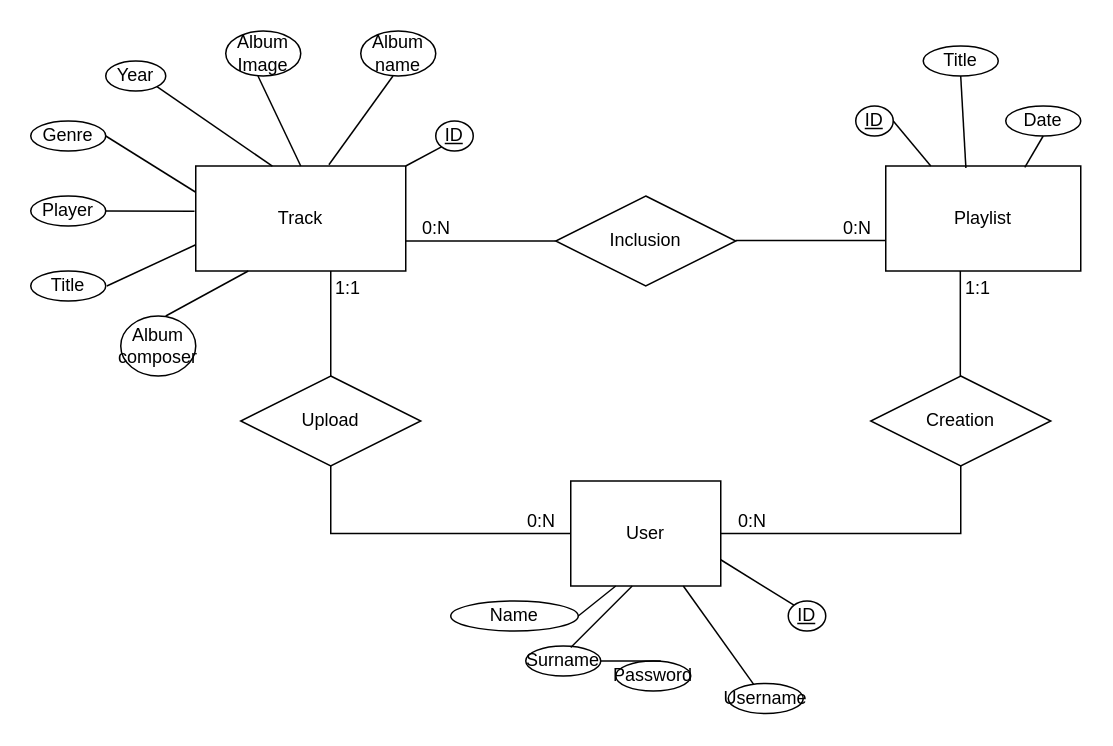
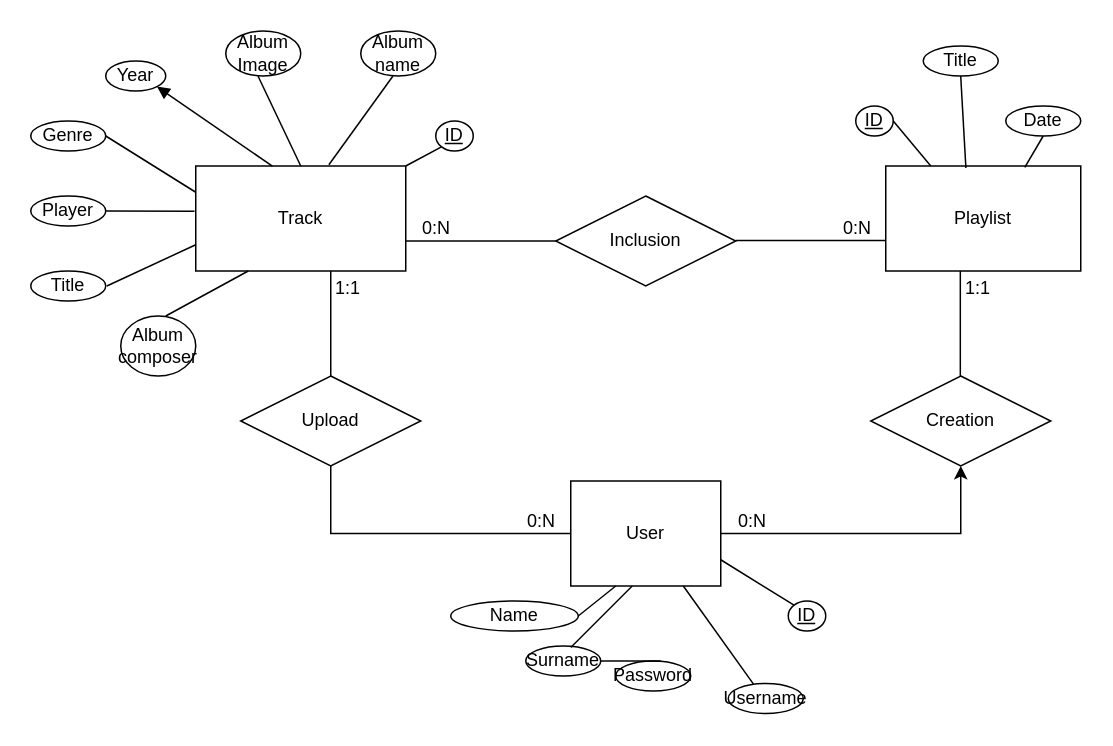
  <mxCell id="0" />
  <mxCell id="1" parent="0" />
  <mxCell id="2" value="Track" style="whiteSpace=wrap;html=1;align=center;" vertex="1" parent="1"><mxGeometry x="130" y="110" width="140" height="70" as="geometry" /></mxCell>
  <mxCell id="3" value="Playlist" style="whiteSpace=wrap;html=1;align=center;" vertex="1" parent="1"><mxGeometry x="590" y="110" width="130" height="70" as="geometry" /></mxCell>
  <mxCell id="4" value="User" style="whiteSpace=wrap;html=1;align=center;" vertex="1" parent="1"><mxGeometry x="380" y="320" width="100" height="70" as="geometry" /></mxCell>
  <mxCell id="5" value="Upload" style="shape=rhombus;perimeter=rhombusPerimeter;whiteSpace=wrap;html=1;align=center;" vertex="1" parent="1"><mxGeometry x="160" y="250" width="120" height="60" as="geometry" /></mxCell>
  <mxCell id="6" value="Creation" style="shape=rhombus;perimeter=rhombusPerimeter;whiteSpace=wrap;html=1;align=center;" vertex="1" parent="1"><mxGeometry x="580" y="250" width="120" height="60" as="geometry" /></mxCell>
  <mxCell id="7" value="Inclusion" style="shape=rhombus;perimeter=rhombusPerimeter;whiteSpace=wrap;html=1;align=center;" vertex="1" parent="1"><mxGeometry x="370" y="130" width="120" height="60" as="geometry" /></mxCell>
  <mxCell id="8" value="" style="endArrow=none;html=1;rounded=0;entryX=0;entryY=0.5;entryDx=0;entryDy=0;" edge="1" parent="1" target="4"><mxGeometry relative="1" as="geometry"><mxPoint x="220" y="310" as="sourcePoint" /><mxPoint x="380" y="310" as="targetPoint" /><Array as="points"><mxPoint x="220" y="355" /></Array></mxGeometry></mxCell>
  <mxCell id="9" value="0:N" style="resizable=0;html=1;align=right;verticalAlign=bottom;" connectable="0" vertex="1" parent="8"><mxGeometry x="1" relative="1" as="geometry"><mxPoint x="-10.29" as="offset" /></mxGeometry></mxCell>
- <mxCell id="10" value="" style="endArrow=none;html=1;rounded=0;entryX=0.5;entryY=1;entryDx=0;entryDy=0;exitX=1;exitY=0.5;exitDx=0;exitDy=0;" edge="1" parent="1" source="4" target="6"><mxGeometry relative="1" as="geometry"><mxPoint x="480" y="340" as="sourcePoint" /><mxPoint x="640" y="370" as="targetPoint" /><Array as="points"><mxPoint x="640" y="355" /></Array></mxGeometry></mxCell>
+ <mxCell id="10" value="" style="endArrow=classic;html=1;rounded=0;entryX=0.5;entryY=1;entryDx=0;entryDy=0;exitX=1;exitY=0.5;exitDx=0;exitDy=0;" edge="1" parent="1" source="4" target="6"><mxGeometry relative="1" as="geometry"><mxPoint x="480" y="340" as="sourcePoint" /><mxPoint x="640" y="370" as="targetPoint" /><Array as="points"><mxPoint x="640" y="355" /></Array></mxGeometry></mxCell>
  <mxCell id="11" value="0:N" style="resizable=0;html=1;align=left;verticalAlign=bottom;" connectable="0" vertex="1" parent="10"><mxGeometry x="-1" relative="1" as="geometry"><mxPoint x="10" as="offset" /></mxGeometry></mxCell>
  <mxCell id="12" value="" style="endArrow=none;html=1;rounded=0;" edge="1" parent="1"><mxGeometry relative="1" as="geometry"><mxPoint x="220" y="250" as="sourcePoint" /><mxPoint x="220" y="180" as="targetPoint" /></mxGeometry></mxCell>
  <mxCell id="13" value="1:1" style="resizable=0;html=1;align=right;verticalAlign=bottom;" connectable="0" vertex="1" parent="12"><mxGeometry x="1" relative="1" as="geometry"><mxPoint x="20" y="20.29" as="offset" /></mxGeometry></mxCell>
  <mxCell id="14" value="" style="endArrow=none;html=1;rounded=0;" edge="1" parent="1"><mxGeometry relative="1" as="geometry"><mxPoint x="639.71" y="250" as="sourcePoint" /><mxPoint x="639.71" y="180" as="targetPoint" /></mxGeometry></mxCell>
  <mxCell id="15" value="1:1" style="resizable=0;html=1;align=right;verticalAlign=bottom;" connectable="0" vertex="1" parent="14"><mxGeometry x="1" relative="1" as="geometry"><mxPoint x="20.29" y="20.29" as="offset" /></mxGeometry></mxCell>
  <mxCell id="16" value="" style="endArrow=none;html=1;rounded=0;exitX=0;exitY=0.5;exitDx=0;exitDy=0;" edge="1" parent="1" source="7"><mxGeometry relative="1" as="geometry"><mxPoint x="270" y="230" as="sourcePoint" /><mxPoint x="270" y="160" as="targetPoint" /></mxGeometry></mxCell>
  <mxCell id="17" value="0:N" style="resizable=0;html=1;align=right;verticalAlign=bottom;" connectable="0" vertex="1" parent="16"><mxGeometry x="1" relative="1" as="geometry"><mxPoint x="30" as="offset" /></mxGeometry></mxCell>
  <mxCell id="18" value="" style="endArrow=none;html=1;rounded=0;exitX=0;exitY=0.5;exitDx=0;exitDy=0;" edge="1" parent="1"><mxGeometry relative="1" as="geometry"><mxPoint x="590" y="159.71" as="sourcePoint" /><mxPoint x="490" y="159.71" as="targetPoint" /></mxGeometry></mxCell>
  <mxCell id="19" value="0:N" style="resizable=0;html=1;align=left;verticalAlign=bottom;" connectable="0" vertex="1" parent="18"><mxGeometry x="-1" relative="1" as="geometry"><mxPoint x="-30" y="0.29" as="offset" /></mxGeometry></mxCell>
  <mxCell id="20" value="Genre" style="ellipse;whiteSpace=wrap;html=1;align=center;" vertex="1" parent="1"><mxGeometry x="20" y="80" width="50" height="20" as="geometry" /></mxCell>
  <mxCell id="21" value="Album name" style="ellipse;whiteSpace=wrap;html=1;align=center;" vertex="1" parent="1"><mxGeometry x="240" y="20" width="50" height="30" as="geometry" /></mxCell>
  <mxCell id="22" value="Album Image" style="ellipse;whiteSpace=wrap;html=1;align=center;" vertex="1" parent="1"><mxGeometry x="150" y="20" width="50" height="30" as="geometry" /></mxCell>
  <mxCell id="23" value="Album composer" style="ellipse;whiteSpace=wrap;html=1;align=center;" vertex="1" parent="1"><mxGeometry x="80" y="210" width="50" height="40" as="geometry" /></mxCell>
  <mxCell id="24" value="&lt;div&gt;Year&lt;/div&gt;" style="ellipse;whiteSpace=wrap;html=1;align=center;" vertex="1" parent="1"><mxGeometry x="70" y="40" width="40" height="20" as="geometry" /></mxCell>
  <mxCell id="25" value="Player" style="ellipse;whiteSpace=wrap;html=1;align=center;" vertex="1" parent="1"><mxGeometry x="20" y="130" width="50" height="20" as="geometry" /></mxCell>
  <mxCell id="26" value="Title" style="ellipse;whiteSpace=wrap;html=1;align=center;" vertex="1" parent="1"><mxGeometry x="20" y="180" width="50" height="20" as="geometry" /></mxCell>
  <mxCell id="27" value="ID" style="ellipse;whiteSpace=wrap;html=1;align=center;fontStyle=4;" vertex="1" parent="1"><mxGeometry x="290" y="80" width="25" height="20" as="geometry" /></mxCell>
  <mxCell id="28" value="ID" style="ellipse;whiteSpace=wrap;html=1;align=center;fontStyle=4;" vertex="1" parent="1"><mxGeometry x="570" y="70" width="25" height="20" as="geometry" /></mxCell>
  <mxCell id="29" value="ID" style="ellipse;whiteSpace=wrap;html=1;align=center;fontStyle=4;" vertex="1" parent="1"><mxGeometry x="525" y="400" width="25" height="20" as="geometry" /></mxCell>
  <mxCell id="30" value="Username" style="ellipse;whiteSpace=wrap;html=1;align=center;" vertex="1" parent="1"><mxGeometry x="485" y="455" width="50" height="20" as="geometry" /></mxCell>
  <mxCell id="31" value="Name" style="ellipse;whiteSpace=wrap;html=1;align=center;" vertex="1" parent="1"><mxGeometry x="300" y="400" width="85" height="20" as="geometry" /></mxCell>
  <mxCell id="32" value="Surname" style="ellipse;whiteSpace=wrap;html=1;align=center;" vertex="1" parent="1"><mxGeometry x="350" y="430" width="50" height="20" as="geometry" /></mxCell>
  <mxCell id="33" value="Password" style="ellipse;whiteSpace=wrap;html=1;align=center;" vertex="1" parent="1"><mxGeometry x="410" y="440" width="50" height="20" as="geometry" /></mxCell>
  <mxCell id="34" value="Title" style="ellipse;whiteSpace=wrap;html=1;align=center;" vertex="1" parent="1"><mxGeometry x="615" y="30" width="50" height="20" as="geometry" /></mxCell>
  <mxCell id="35" value="Date" style="ellipse;whiteSpace=wrap;html=1;align=center;" vertex="1" parent="1"><mxGeometry x="670" y="70" width="50" height="20" as="geometry" /></mxCell>
- <mxCell id="36" value="" style="endArrow=none;html=1;exitX=0.365;exitY=0.002;exitDx=0;exitDy=0;exitPerimeter=0;entryX=1;entryY=1;entryDx=0;entryDy=0;" edge="1" parent="1" source="2" target="24"><mxGeometry width="50" height="50" relative="1" as="geometry"><mxPoint x="60" y="105" as="sourcePoint" /><mxPoint x="110" y="55" as="targetPoint" /></mxGeometry></mxCell>
+ <mxCell id="36" value="" style="endArrow=block;html=1;exitX=0.365;exitY=0.002;exitDx=0;exitDy=0;exitPerimeter=0;entryX=1;entryY=1;entryDx=0;entryDy=0;" edge="1" parent="1" source="2" target="24"><mxGeometry width="50" height="50" relative="1" as="geometry"><mxPoint x="60" y="105" as="sourcePoint" /><mxPoint x="110" y="55" as="targetPoint" /></mxGeometry></mxCell>
  <mxCell id="37" value="" style="endArrow=none;html=1;exitX=0;exitY=0.75;exitDx=0;exitDy=0;entryX=1;entryY=1;entryDx=0;entryDy=0;" edge="1" parent="1" source="2"><mxGeometry width="50" height="50" relative="1" as="geometry"><mxPoint x="139.25" y="243.04" as="sourcePoint" /><mxPoint x="70.743" y="190.005" as="targetPoint" /></mxGeometry></mxCell>
  <mxCell id="38" value="" style="endArrow=none;html=1;exitX=0;exitY=0.25;exitDx=0;exitDy=0;entryX=1;entryY=1;entryDx=0;entryDy=0;" edge="1" parent="1" source="2"><mxGeometry width="50" height="50" relative="1" as="geometry"><mxPoint x="138.51" y="143.04" as="sourcePoint" /><mxPoint x="70.003" y="90.005" as="targetPoint" /></mxGeometry></mxCell>
  <mxCell id="39" value="" style="endArrow=none;html=1;exitX=0.25;exitY=1;exitDx=0;exitDy=0;entryX=1;entryY=1;entryDx=0;entryDy=0;" edge="1" parent="1" source="2"><mxGeometry width="50" height="50" relative="1" as="geometry"><mxPoint x="178.51" y="263.04" as="sourcePoint" /><mxPoint x="110.003" y="210.005" as="targetPoint" /></mxGeometry></mxCell>
  <mxCell id="40" value="" style="endArrow=none;html=1;exitX=-0.006;exitY=0.431;exitDx=0;exitDy=0;exitPerimeter=0;entryX=1;entryY=0.5;entryDx=0;entryDy=0;" edge="1" parent="1" source="2" target="25"><mxGeometry width="50" height="50" relative="1" as="geometry"><mxPoint x="138.51" y="190" as="sourcePoint" /><mxPoint x="80" y="137" as="targetPoint" /></mxGeometry></mxCell>
  <mxCell id="41" value="" style="endArrow=none;html=1;exitX=1;exitY=0;exitDx=0;exitDy=0;entryX=0;entryY=1;entryDx=0;entryDy=0;" edge="1" parent="1" source="2" target="27"><mxGeometry width="50" height="50" relative="1" as="geometry"><mxPoint x="358.51" y="150" as="sourcePoint" /><mxPoint x="290.003" y="96.965" as="targetPoint" /></mxGeometry></mxCell>
  <mxCell id="42" value="" style="endArrow=none;html=1;entryX=1;entryY=1;entryDx=0;entryDy=0;exitX=0.634;exitY=-0.012;exitDx=0;exitDy=0;exitPerimeter=0;" edge="1" parent="1" source="2"><mxGeometry width="50" height="50" relative="1" as="geometry"><mxPoint x="220" y="103" as="sourcePoint" /><mxPoint x="261.493" y="50.005" as="targetPoint" /></mxGeometry></mxCell>
  <mxCell id="43" value="" style="endArrow=none;html=1;entryX=1;entryY=1;entryDx=0;entryDy=0;exitX=0.5;exitY=0;exitDx=0;exitDy=0;" edge="1" parent="1" source="2"><mxGeometry width="50" height="50" relative="1" as="geometry"><mxPoint x="203" y="107" as="sourcePoint" /><mxPoint x="171.493" y="50.005" as="targetPoint" /></mxGeometry></mxCell>
  <mxCell id="44" value="" style="endArrow=none;html=1;exitX=0.231;exitY=0;exitDx=0;exitDy=0;exitPerimeter=0;" edge="1" parent="1" source="3"><mxGeometry width="50" height="50" relative="1" as="geometry"><mxPoint x="545" y="130" as="sourcePoint" /><mxPoint x="595" y="80" as="targetPoint" /></mxGeometry></mxCell>
  <mxCell id="45" value="" style="endArrow=none;html=1;exitX=0.411;exitY=0.019;exitDx=0;exitDy=0;exitPerimeter=0;" edge="1" parent="1" source="3"><mxGeometry width="50" height="50" relative="1" as="geometry"><mxPoint x="665" y="80" as="sourcePoint" /><mxPoint x="639.97" y="50" as="targetPoint" /></mxGeometry></mxCell>
  <mxCell id="46" value="" style="endArrow=none;html=1;exitX=0.713;exitY=0.013;exitDx=0;exitDy=0;exitPerimeter=0;" edge="1" parent="1" source="3"><mxGeometry width="50" height="50" relative="1" as="geometry"><mxPoint x="720" y="120" as="sourcePoint" /><mxPoint x="694.97" y="90" as="targetPoint" /></mxGeometry></mxCell>
  <mxCell id="47" value="" style="endArrow=none;html=1;exitX=1;exitY=0.5;exitDx=0;exitDy=0;" edge="1" parent="1" source="31"><mxGeometry width="50" height="50" relative="1" as="geometry"><mxPoint x="360" y="440" as="sourcePoint" /><mxPoint x="410" y="390" as="targetPoint" /></mxGeometry></mxCell>
  <mxCell id="48" value="" style="endArrow=none;html=1;exitX=1;exitY=0.5;exitDx=0;exitDy=0;" edge="1" parent="1"><mxGeometry width="50" height="50" relative="1" as="geometry"><mxPoint x="380" y="431" as="sourcePoint" /><mxPoint x="421" y="390" as="targetPoint" /></mxGeometry></mxCell>
  <mxCell id="49" value="" style="endArrow=none;html=1;exitX=0.6;exitY=0;exitDx=0;exitDy=0;exitPerimeter=0;" edge="1" parent="1" source="33" target="32"><mxGeometry width="50" height="50" relative="1" as="geometry"><mxPoint x="360" y="420" as="sourcePoint" /><mxPoint x="420" y="400" as="targetPoint" /></mxGeometry></mxCell>
  <mxCell id="50" value="" style="endArrow=none;html=1;exitX=0.339;exitY=0.028;exitDx=0;exitDy=0;exitPerimeter=0;" edge="1" parent="1" source="30" target="4"><mxGeometry width="50" height="50" relative="1" as="geometry"><mxPoint x="440" y="440" as="sourcePoint" /><mxPoint x="490" y="390" as="targetPoint" /></mxGeometry></mxCell>
  <mxCell id="51" value="" style="endArrow=none;html=1;exitX=0;exitY=0;exitDx=0;exitDy=0;entryX=1;entryY=0.75;entryDx=0;entryDy=0;" edge="1" parent="1" source="29" target="4"><mxGeometry width="50" height="50" relative="1" as="geometry"><mxPoint x="470" y="430" as="sourcePoint" /><mxPoint x="520" y="380" as="targetPoint" /></mxGeometry></mxCell>
